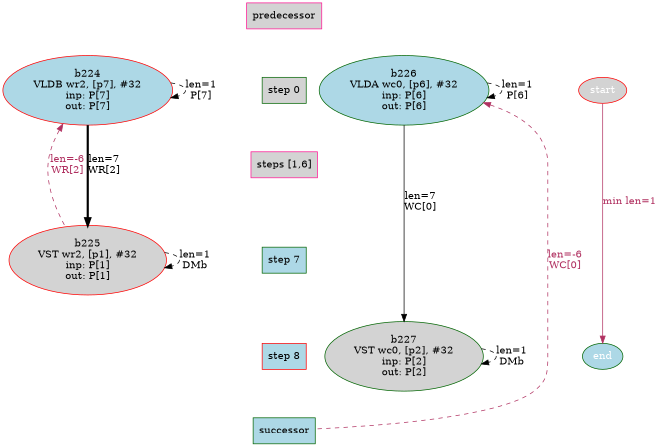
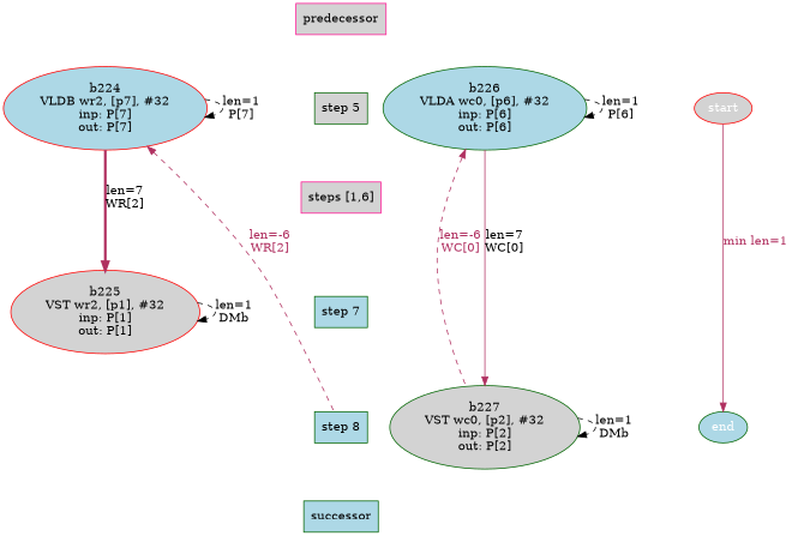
  digraph {
    node [color=darkgreen style=filled fillcolor=lightblue]
    edge [color=black fontcolor=black style=dashed]
    n1 [color=red fontcolor=black label="b224\nVLDB wr2, [p7], #32\ninp: P[7]\nout: P[7]"]
-   n2 [label="step 0" shape=box fillcolor=lightgrey]
+   n2 [label="step 5" shape=box fillcolor=lightgrey]
    n3 [color=red fontcolor=black label="b225\nVST wr2, [p1], #32\ninp: P[1]\nout: P[1]" fillcolor=lightgrey]
    n4 [label="step 7" shape=box]
    n5 [fontcolor=black label="b226\nVLDA wc0, [p6], #32\ninp: P[6]\nout: P[6]"]
    n6 [fontcolor=black label="b227\nVST wc0, [p2], #32\ninp: P[2]\nout: P[2]" fillcolor=lightgrey]
-   n7 [label="step 8" shape=box color=red]
+   n7 [label="step 8" shape=box]
    n8 [color=red fontcolor=white label=start fillcolor=lightgrey]
    n9 [fontcolor=white label=end]
    n10 [label="steps [1,6]" shape=box fillcolor=lightgrey color=deeppink]
    n11 [label=successor shape=box]
    n12 [label=predecessor shape=box fillcolor=lightgrey color=deeppink]
    subgraph sub_1 {
      rank=same
      n1
      n2
    }
    subgraph sub_2 {
      rank=same
      n3
      n4
    }
    subgraph sub_3 {
      rank=same
      n2
      n5
    }
    subgraph sub_4 {
      rank=same
      n6
      n7
    }
    subgraph sub_5 {
      rank=same
      n2
      n8
    }
    subgraph sub_6 {
      rank=same
      n7
      n9
    }
    n1 -> n1 [label="len=1\nP[7]"]
-   n1 -> n3 [label="len=7\nWR[2]" penwidth=3 weight=1000 style=""]
-   n1 -> n3 [color=maroon dir=back fontcolor=maroon label="len=-6\nWR[2]"]
+   n1 -> n3 [color=maroon label="len=7\nWR[2]" penwidth=3 weight=1000 style=""]
+   n1 -> n7 [color=maroon dir=back fontcolor=maroon label="len=-6\nWR[2]"]
    n2 -> n10 [style=invis weight=9000 color="" fontcolor=""]
    n3 -> n3 [label="len=1\nDMb"]
    n4 -> n7 [style=invis weight=9000 color="" fontcolor=""]
    n5 -> n5 [label="len=1\nP[6]"]
-   n5 -> n6 [label="len=7\nWC[0]" weight=1000 style=""]
-   n5 -> n11 [color=maroon dir=back fontcolor=maroon label="len=-6\nWC[0]"]
+   n5 -> n6 [color=maroon label="len=7\nWC[0]" weight=1000 style=""]
+   n5 -> n6 [color=maroon dir=back fontcolor=maroon label="len=-6\nWC[0]"]
    n6 -> n6 [label="len=1\nDMb"]
    n7 -> n11 [style=invis weight=9000 color="" fontcolor=""]
    n8 -> n9 [color=maroon fontcolor=maroon label="min len=1" weight=1000 style=""]
    n10 -> n4 [style=invis weight=9000 color="" fontcolor=""]
    n12 -> n2 [style=invis weight=9000 color="" fontcolor=""]
  }
